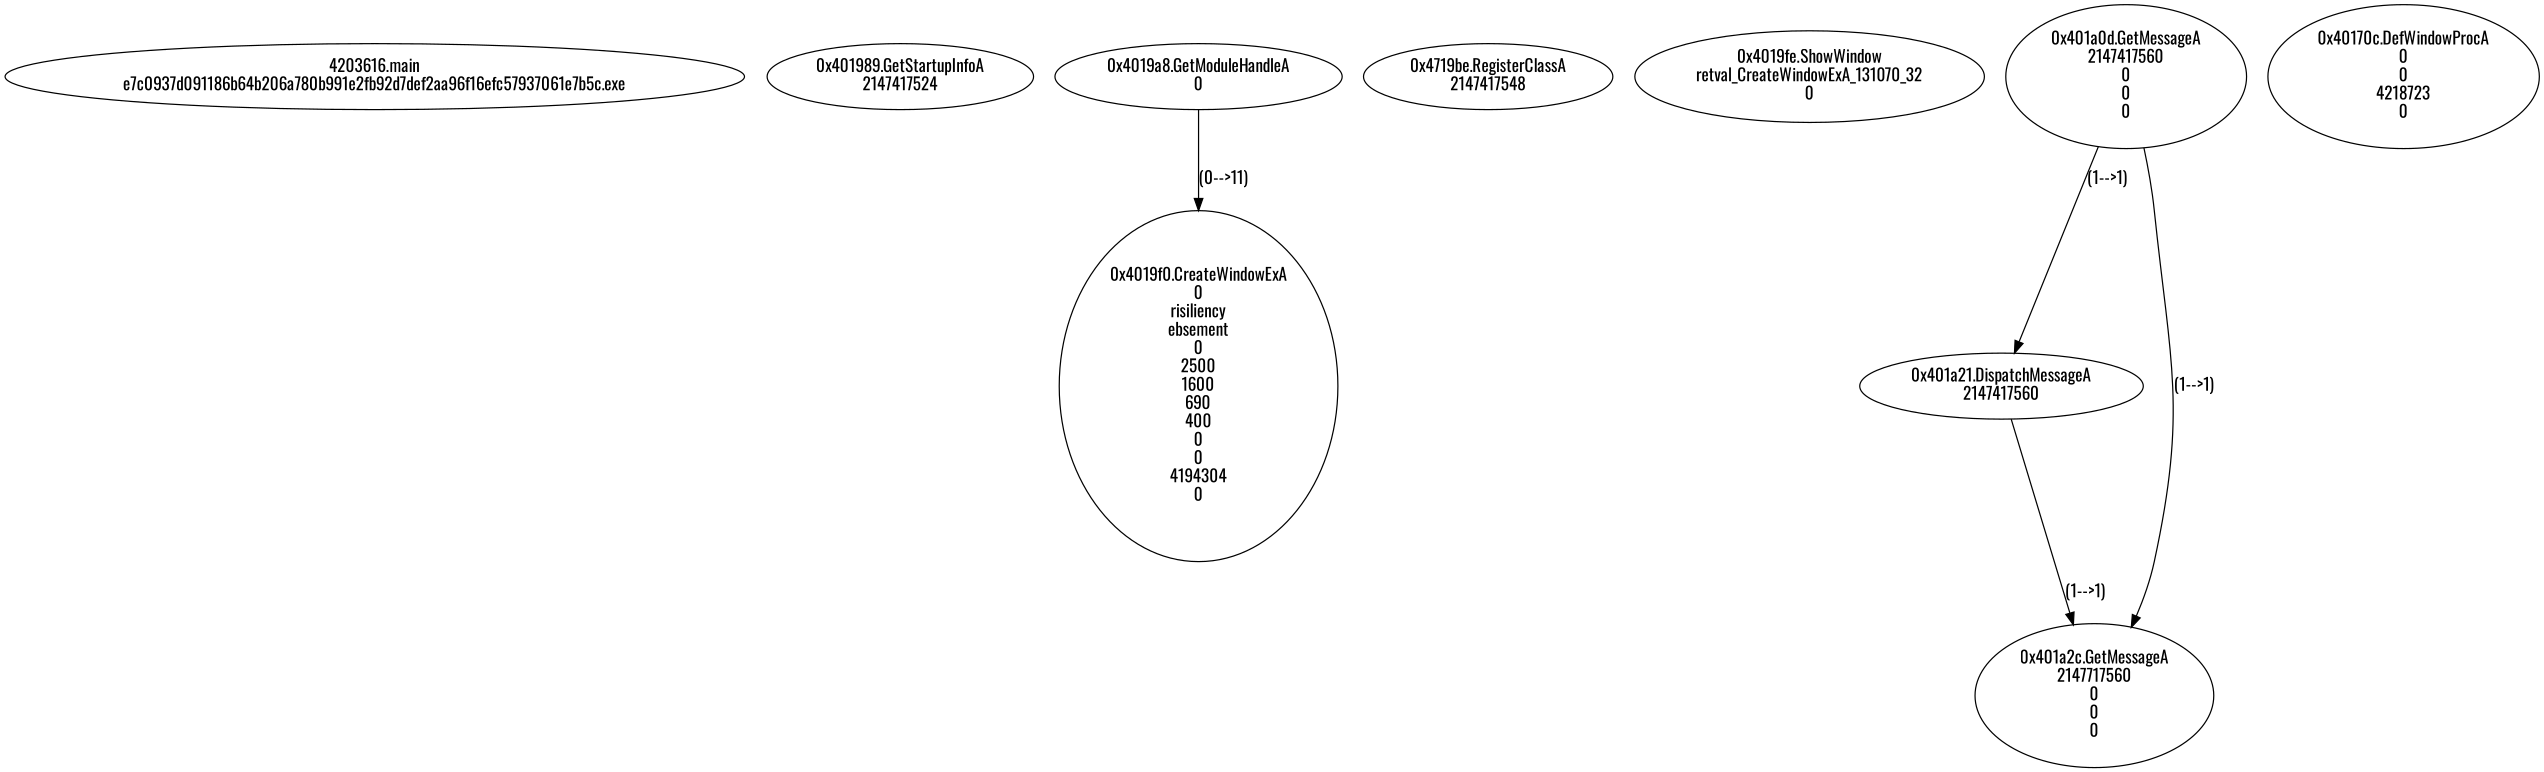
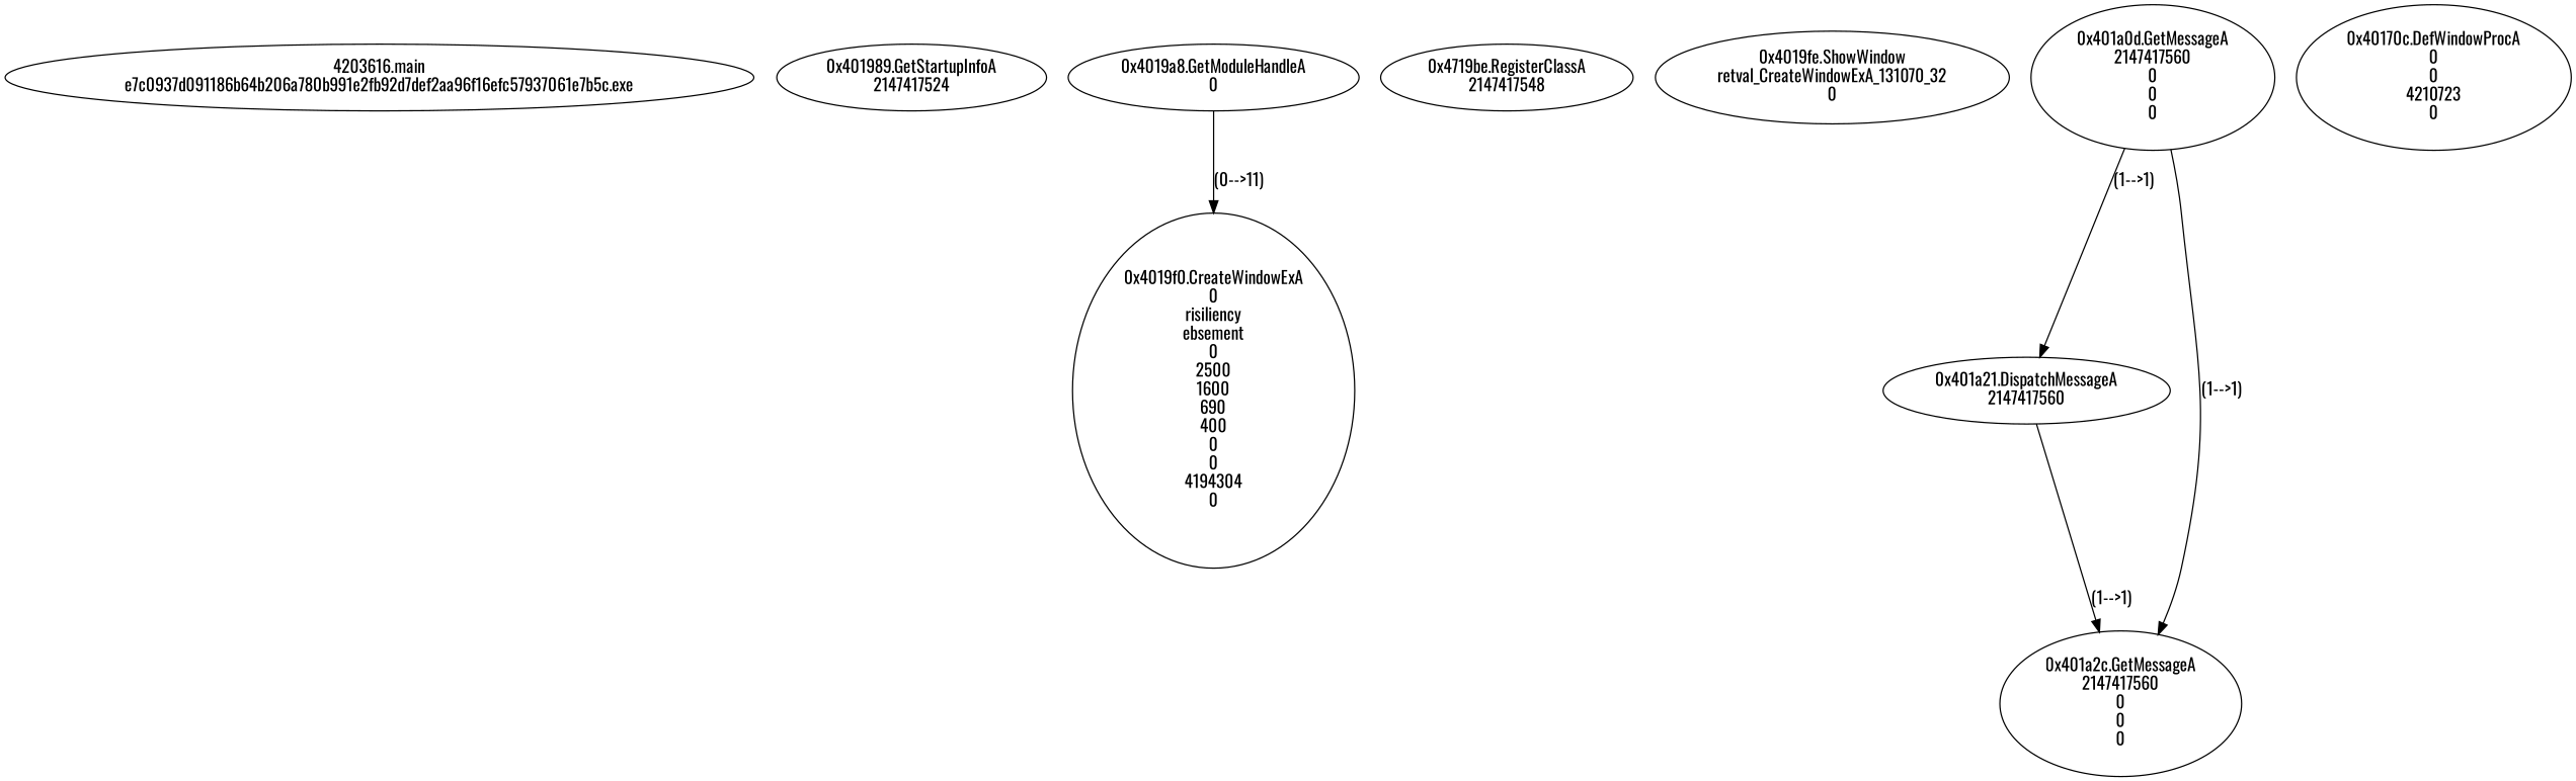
  digraph {
    fontname=Oswald
    node [fontname=Oswald]
    edge [fontname=Oswald]
    n1 [label="4203616.main\ne7c0937d091186b64b206a780b991e2fb92d7def2aa96f16efc57937061e7b5c.exe"]
    n2 [label="0x401989.GetStartupInfoA\n2147417524"]
    n3 [label="0x4019a8.GetModuleHandleA\n0"]
    n4 [label="0x4019f0.CreateWindowExA\n0\nrisiliency\nebsement\n0\n2500\n1600\n690\n400\n0\n0\n4194304\n0"]
    n5 [label="0x4719be.RegisterClassA\n2147417548"]
    n6 [label="0x4019fe.ShowWindow\nretval_CreateWindowExA_131070_32\n0"]
    n7 [label="0x401a0d.GetMessageA\n2147417560\n0\n0\n0"]
    n8 [label="0x401a21.DispatchMessageA\n2147417560"]
-   n9 [label="0x401a2c.GetMessageA\n2147717560\n0\n0\n0"]
-   n10 [label="0x40170c.DefWindowProcA\n0\n0\n4218723\n0"]
+   n9 [label="0x401a2c.GetMessageA\n2147417560\n0\n0\n0"]
+   n10 [label="0x40170c.DefWindowProcA\n0\n0\n4210723\n0"]
    n3 -> n4 [label="(0-->11)"]
    n7 -> n8 [label="(1-->1)"]
    n7 -> n9 [label="(1-->1)"]
    n8 -> n9 [label="(1-->1)"]
  }
